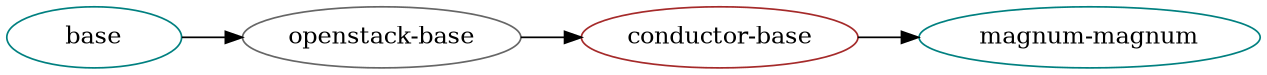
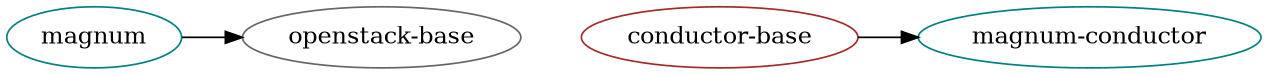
  digraph {
    rankdir=LR
    node [color=teal]
    "openstack-base" [color=gray40]
-   base
+   base [label=magnum]
    n3 [color=brown label="conductor-base"]
-   "magnum-conductor" [label="magnum-magnum"]
-   "openstack-base" -> n3
+   "magnum-conductor"
    base -> "openstack-base"
    n3 -> "magnum-conductor"
  }
